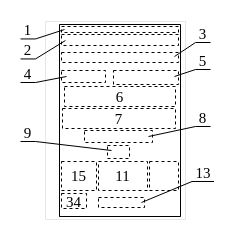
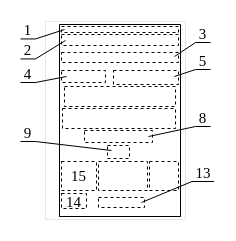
  <mxCell id="0" />
  <mxCell id="1" parent="0" />
  <mxCell id="2" value="" style="rounded=0;whiteSpace=wrap;html=1;fillColor=none;dashed=1;fontFamily=Verdana;fontSize=15;" parent="1" vertex="1"><mxGeometry x="61" y="26" width="117" height="6" as="geometry" /></mxCell>
  <mxCell id="3" value="" style="endArrow=none;html=1;strokeColor=#E6E6E6;fontSize=15;" parent="1" edge="1"><mxGeometry width="50" height="50" relative="1" as="geometry"><mxPoint x="45" y="219" as="sourcePoint" /><mxPoint x="45" y="21" as="targetPoint" /></mxGeometry></mxCell>
  <mxCell id="4" value="" style="endArrow=none;html=1;strokeColor=#E6E6E6;fontSize=15;" parent="1" edge="1"><mxGeometry width="50" height="50" relative="1" as="geometry"><mxPoint x="185" y="219" as="sourcePoint" /><mxPoint x="185" y="21" as="targetPoint" /></mxGeometry></mxCell>
  <mxCell id="5" value="" style="endArrow=none;html=1;strokeColor=#E6E6E6;fontSize=15;" parent="1" edge="1"><mxGeometry width="50" height="50" relative="1" as="geometry"><mxPoint x="185" y="21" as="sourcePoint" /><mxPoint x="45" y="21" as="targetPoint" /></mxGeometry></mxCell>
  <mxCell id="6" value="" style="endArrow=none;html=1;strokeColor=#E6E6E6;fontSize=15;" parent="1" edge="1"><mxGeometry width="50" height="50" relative="1" as="geometry"><mxPoint x="185" y="219" as="sourcePoint" /><mxPoint x="45" y="219" as="targetPoint" /></mxGeometry></mxCell>
  <mxCell id="7" value="" style="endArrow=none;html=1;fontSize=15;" parent="1" edge="1"><mxGeometry width="50" height="50" relative="1" as="geometry"><mxPoint x="59" y="216.223" as="sourcePoint" /><mxPoint x="59" y="24" as="targetPoint" /></mxGeometry></mxCell>
  <mxCell id="8" value="" style="endArrow=none;html=1;fontSize=15;" parent="1" edge="1"><mxGeometry width="50" height="50" relative="1" as="geometry"><mxPoint x="180" y="216.223" as="sourcePoint" /><mxPoint x="180" y="24" as="targetPoint" /></mxGeometry></mxCell>
  <mxCell id="9" value="" style="endArrow=none;html=1;fontSize=15;" parent="1" edge="1"><mxGeometry width="50" height="50" relative="1" as="geometry"><mxPoint x="180" y="24" as="sourcePoint" /><mxPoint x="59" y="24" as="targetPoint" /></mxGeometry></mxCell>
  <mxCell id="10" value="" style="endArrow=none;html=1;fontSize=15;" parent="1" edge="1"><mxGeometry width="50" height="50" relative="1" as="geometry"><mxPoint x="180" y="216" as="sourcePoint" /><mxPoint x="59" y="216" as="targetPoint" /></mxGeometry></mxCell>
  <mxCell id="11" value="" style="rounded=0;whiteSpace=wrap;html=1;fillColor=none;dashed=1;fontSize=15;" parent="1" vertex="1"><mxGeometry x="61" y="34" width="117" height="11" as="geometry" /></mxCell>
  <mxCell id="12" value="" style="rounded=0;whiteSpace=wrap;html=1;fillColor=none;dashed=1;fontSize=15;" parent="1" vertex="1"><mxGeometry x="61" y="52" width="117" height="10" as="geometry" /></mxCell>
  <mxCell id="13" value="" style="rounded=0;whiteSpace=wrap;html=1;fillColor=none;dashed=1;fontSize=15;" parent="1" vertex="1"><mxGeometry x="61" y="70" width="44" height="12" as="geometry" /></mxCell>
  <mxCell id="14" value="" style="rounded=0;whiteSpace=wrap;html=1;fillColor=none;dashed=1;fontSize=15;" parent="1" vertex="1"><mxGeometry x="64" y="86" width="111" height="20" as="geometry" /></mxCell>
  <mxCell id="15" value="" style="rounded=0;whiteSpace=wrap;html=1;fillColor=none;dashed=1;fontSize=15;" parent="1" vertex="1"><mxGeometry x="62" y="108" width="113" height="20" as="geometry" /></mxCell>
  <mxCell id="16" value="" style="rounded=0;whiteSpace=wrap;html=1;fillColor=none;dashed=1;fontSize=15;" parent="1" vertex="1"><mxGeometry x="84" y="130" width="68" height="12" as="geometry" /></mxCell>
  <mxCell id="17" value="" style="rounded=0;whiteSpace=wrap;html=1;fillColor=none;dashed=1;fontSize=15;" parent="1" vertex="1"><mxGeometry x="98" y="161" width="49" height="29" as="geometry" /></mxCell>
  <mxCell id="18" value="" style="rounded=0;whiteSpace=wrap;html=1;fillColor=none;dashed=1;fontSize=15;" parent="1" vertex="1"><mxGeometry x="61" y="161" width="35" height="29" as="geometry" /></mxCell>
  <mxCell id="19" value="" style="rounded=0;whiteSpace=wrap;html=1;fillColor=none;dashed=1;fontSize=15;" parent="1" vertex="1"><mxGeometry x="149" y="161" width="29" height="29" as="geometry" /></mxCell>
- <mxCell id="20" value="&lt;font face=&quot;Verdana&quot;&gt;34&lt;/font&gt;" style="rounded=0;whiteSpace=wrap;html=1;fillColor=none;dashed=1;fontSize=15;" parent="1" vertex="1"><mxGeometry x="61" y="193" width="25" height="15" as="geometry" /></mxCell>
+ <mxCell id="20" value="&lt;font face=&quot;Verdana&quot;&gt;14&lt;/font&gt;" style="rounded=0;whiteSpace=wrap;html=1;fillColor=none;dashed=1;fontSize=15;" parent="1" vertex="1"><mxGeometry x="61" y="193" width="25" height="15" as="geometry" /></mxCell>
  <mxCell id="21" value="1" style="text;html=1;strokeColor=none;fillColor=none;align=center;verticalAlign=middle;whiteSpace=wrap;rounded=0;fontFamily=Verdana;fontSize=15;" parent="1" vertex="1"><mxGeometry x="20" y="20.44" width="15" height="18" as="geometry" /></mxCell>
  <mxCell id="22" value="" style="endArrow=none;html=1;fontFamily=Verdana;fontSize=15;entryX=0;entryY=1;entryDx=0;entryDy=0;exitX=1;exitY=1;exitDx=0;exitDy=0;" parent="1" source="21" target="21" edge="1"><mxGeometry width="50" height="50" relative="1" as="geometry"><mxPoint x="-12" y="138.44" as="sourcePoint" /><mxPoint x="38" y="88.44" as="targetPoint" /></mxGeometry></mxCell>
  <mxCell id="23" value="" style="endArrow=none;html=1;fontFamily=Verdana;fontSize=15;entryX=1;entryY=1;entryDx=0;entryDy=0;exitX=0.026;exitY=0.5;exitDx=0;exitDy=0;exitPerimeter=0;" parent="1" source="2" target="21" edge="1"><mxGeometry width="50" height="50" relative="1" as="geometry"><mxPoint x="50" y="32" as="sourcePoint" /><mxPoint x="33" y="66" as="targetPoint" /></mxGeometry></mxCell>
  <mxCell id="24" value="2" style="text;html=1;strokeColor=none;fillColor=none;align=center;verticalAlign=middle;whiteSpace=wrap;rounded=0;fontFamily=Verdana;fontSize=15;" parent="1" vertex="1"><mxGeometry x="20" y="40.44" width="15" height="18" as="geometry" /></mxCell>
  <mxCell id="25" value="" style="endArrow=none;html=1;fontFamily=Verdana;fontSize=15;entryX=0;entryY=1;entryDx=0;entryDy=0;exitX=1;exitY=1;exitDx=0;exitDy=0;" parent="1" source="24" target="24" edge="1"><mxGeometry width="50" height="50" relative="1" as="geometry"><mxPoint x="-12" y="158.44" as="sourcePoint" /><mxPoint x="38" y="108.44" as="targetPoint" /></mxGeometry></mxCell>
  <mxCell id="26" value="" style="endArrow=none;html=1;fontFamily=Verdana;fontSize=15;entryX=1;entryY=1;entryDx=0;entryDy=0;exitX=0.034;exitY=0.545;exitDx=0;exitDy=0;exitPerimeter=0;" parent="1" source="11" target="24" edge="1"><mxGeometry width="50" height="50" relative="1" as="geometry"><mxPoint x="-9" y="75" as="sourcePoint" /><mxPoint x="33" y="86" as="targetPoint" /></mxGeometry></mxCell>
  <mxCell id="27" value="3" style="text;html=1;strokeColor=none;fillColor=none;align=center;verticalAlign=middle;whiteSpace=wrap;rounded=0;fontFamily=Verdana;fontSize=15;" parent="1" vertex="1"><mxGeometry x="195" y="24" width="15" height="18" as="geometry" /></mxCell>
  <mxCell id="28" value="" style="endArrow=none;html=1;fontFamily=Verdana;fontSize=15;entryX=0;entryY=1;entryDx=0;entryDy=0;exitX=1;exitY=1;exitDx=0;exitDy=0;" parent="1" source="27" target="27" edge="1"><mxGeometry width="50" height="50" relative="1" as="geometry"><mxPoint x="164" y="160" as="sourcePoint" /><mxPoint x="214" y="110" as="targetPoint" /></mxGeometry></mxCell>
  <mxCell id="29" value="" style="endArrow=none;html=1;fontFamily=Verdana;fontSize=15;entryX=0;entryY=1;entryDx=0;entryDy=0;exitX=0.966;exitY=0.4;exitDx=0;exitDy=0;exitPerimeter=0;" parent="1" source="12" target="27" edge="1"><mxGeometry width="50" height="50" relative="1" as="geometry"><mxPoint x="199" y="57" as="sourcePoint" /><mxPoint x="209" y="88" as="targetPoint" /></mxGeometry></mxCell>
  <mxCell id="30" value="4" style="text;html=1;strokeColor=none;fillColor=none;align=center;verticalAlign=middle;whiteSpace=wrap;rounded=0;fontFamily=Verdana;fontSize=15;" parent="1" vertex="1"><mxGeometry x="20" y="64" width="15" height="18" as="geometry" /></mxCell>
  <mxCell id="31" value="" style="endArrow=none;html=1;fontFamily=Verdana;fontSize=15;entryX=0;entryY=1;entryDx=0;entryDy=0;exitX=1;exitY=1;exitDx=0;exitDy=0;" parent="1" source="30" target="30" edge="1"><mxGeometry width="50" height="50" relative="1" as="geometry"><mxPoint x="-12" y="217" as="sourcePoint" /><mxPoint x="38" y="167" as="targetPoint" /></mxGeometry></mxCell>
  <mxCell id="32" value="" style="endArrow=none;html=1;fontFamily=Verdana;fontSize=15;entryX=1;entryY=1;entryDx=0;entryDy=0;exitX=0.114;exitY=0.5;exitDx=0;exitDy=0;exitPerimeter=0;" parent="1" target="30" edge="1" source="13"><mxGeometry width="50" height="50" relative="1" as="geometry"><mxPoint x="2" y="96" as="sourcePoint" /><mxPoint x="33" y="145" as="targetPoint" /></mxGeometry></mxCell>
  <mxCell id="33" value="9" style="text;html=1;strokeColor=none;fillColor=none;align=center;verticalAlign=middle;whiteSpace=wrap;rounded=0;fontFamily=Verdana;fontSize=15;" parent="1" vertex="1"><mxGeometry x="20" y="123" width="15" height="18" as="geometry" /></mxCell>
  <mxCell id="34" value="" style="endArrow=none;html=1;fontFamily=Verdana;fontSize=15;entryX=0;entryY=1;entryDx=0;entryDy=0;exitX=1;exitY=1;exitDx=0;exitDy=0;" parent="1" source="33" target="33" edge="1"><mxGeometry width="50" height="50" relative="1" as="geometry"><mxPoint x="-12" y="252" as="sourcePoint" /><mxPoint x="38" y="202" as="targetPoint" /></mxGeometry></mxCell>
  <mxCell id="35" value="" style="endArrow=none;html=1;fontFamily=Verdana;fontSize=15;entryX=1;entryY=1;entryDx=0;entryDy=0;exitX=0.182;exitY=0.385;exitDx=0;exitDy=0;exitPerimeter=0;" parent="1" source="40" target="33" edge="1"><mxGeometry width="50" height="50" relative="1" as="geometry"><mxPoint x="15" y="158" as="sourcePoint" /><mxPoint x="33" y="180" as="targetPoint" /></mxGeometry></mxCell>
  <mxCell id="36" value="13" style="text;html=1;strokeColor=none;fillColor=none;align=center;verticalAlign=middle;whiteSpace=wrap;rounded=0;fontFamily=Verdana;fontSize=15;" parent="1" vertex="1"><mxGeometry x="191.5" y="163" width="22" height="18" as="geometry" /></mxCell>
  <mxCell id="37" value="" style="endArrow=none;html=1;fontFamily=Verdana;fontSize=15;entryX=0;entryY=1;entryDx=0;entryDy=0;exitX=1;exitY=1;exitDx=0;exitDy=0;" parent="1" source="36" target="36" edge="1"><mxGeometry width="50" height="50" relative="1" as="geometry"><mxPoint x="189" y="292" as="sourcePoint" /><mxPoint x="239" y="242" as="targetPoint" /></mxGeometry></mxCell>
  <mxCell id="38" value="" style="endArrow=none;html=1;fontFamily=Verdana;fontSize=15;entryX=0;entryY=1;entryDx=0;entryDy=0;exitX=0.935;exitY=0.5;exitDx=0;exitDy=0;exitPerimeter=0;" parent="1" source="41" target="36" edge="1"><mxGeometry width="50" height="50" relative="1" as="geometry"><mxPoint x="250" y="219" as="sourcePoint" /><mxPoint x="234" as="targetPoint" y="220" /></mxGeometry></mxCell>
  <mxCell id="39" value="" style="rounded=0;whiteSpace=wrap;html=1;fillColor=none;dashed=1;fontSize=15;" vertex="1" parent="1"><mxGeometry x="113" y="70" width="65" height="14" as="geometry" /></mxCell>
  <mxCell id="40" value="" style="rounded=0;whiteSpace=wrap;html=1;fillColor=none;dashed=1;fontSize=15;" vertex="1" parent="1"><mxGeometry x="107" y="145" width="22" height="13" as="geometry" /></mxCell>
  <mxCell id="41" value="" style="rounded=0;whiteSpace=wrap;html=1;fillColor=none;dashed=1;fontSize=15;" vertex="1" parent="1"><mxGeometry x="98" y="197" width="46" height="10" as="geometry" /></mxCell>
  <mxCell id="42" value="5" style="text;html=1;strokeColor=none;fillColor=none;align=center;verticalAlign=middle;whiteSpace=wrap;rounded=0;fontFamily=Verdana;fontSize=15;" vertex="1" parent="1"><mxGeometry x="195" y="51" width="15" height="18" as="geometry" /></mxCell>
  <mxCell id="43" value="" style="endArrow=none;html=1;fontFamily=Verdana;fontSize=15;entryX=0;entryY=1;entryDx=0;entryDy=0;exitX=1;exitY=1;exitDx=0;exitDy=0;" edge="1" parent="1" source="42" target="42"><mxGeometry width="50" height="50" relative="1" as="geometry"><mxPoint x="177" y="210" as="sourcePoint" /><mxPoint x="227" y="160" as="targetPoint" /></mxGeometry></mxCell>
  <mxCell id="44" value="" style="endArrow=none;html=1;fontFamily=Verdana;fontSize=15;entryX=0;entryY=1;entryDx=0;entryDy=0;exitX=0.938;exitY=0.429;exitDx=0;exitDy=0;exitPerimeter=0;" edge="1" parent="1" target="42" source="39"><mxGeometry width="50" height="50" relative="1" as="geometry"><mxPoint x="191" y="89" as="sourcePoint" /><mxPoint x="222" y="138" as="targetPoint" /></mxGeometry></mxCell>
- <mxCell id="45" value="6" style="text;html=1;strokeColor=none;fillColor=none;align=center;verticalAlign=middle;whiteSpace=wrap;rounded=0;fontFamily=Verdana;fontSize=15;" vertex="1" parent="1"><mxGeometry x="65" y="87" width="109" height="18" as="geometry" /></mxCell>
- <mxCell id="46" value="7" style="text;html=1;strokeColor=none;fillColor=none;align=center;verticalAlign=middle;whiteSpace=wrap;rounded=0;fontFamily=Verdana;fontSize=15;" vertex="1" parent="1"><mxGeometry x="63" y="109" width="111" height="18" as="geometry" /></mxCell>
  <mxCell id="47" value="8" style="text;html=1;strokeColor=none;fillColor=none;align=center;verticalAlign=middle;whiteSpace=wrap;rounded=0;fontFamily=Verdana;fontSize=15;" vertex="1" parent="1"><mxGeometry x="195" y="108" width="15" height="18" as="geometry" /></mxCell>
  <mxCell id="48" value="" style="endArrow=none;html=1;fontFamily=Verdana;fontSize=15;entryX=0;entryY=1;entryDx=0;entryDy=0;exitX=1;exitY=1;exitDx=0;exitDy=0;" edge="1" parent="1" source="47" target="47"><mxGeometry width="50" height="50" relative="1" as="geometry"><mxPoint x="163" y="242" as="sourcePoint" /><mxPoint x="213" y="192" as="targetPoint" /></mxGeometry></mxCell>
  <mxCell id="49" value="" style="endArrow=none;html=1;fontFamily=Verdana;fontSize=15;entryX=0;entryY=1;entryDx=0;entryDy=0;exitX=0.941;exitY=0.5;exitDx=0;exitDy=0;exitPerimeter=0;" edge="1" parent="1" target="47" source="16"><mxGeometry width="50" height="50" relative="1" as="geometry"><mxPoint x="198" y="141" as="sourcePoint" /><mxPoint x="216" y="163" as="targetPoint" /></mxGeometry></mxCell>
  <mxCell id="50" value="&lt;p style=&quot;line-height: 100%&quot;&gt;15&lt;/p&gt;" style="text;html=1;strokeColor=none;fillColor=none;align=center;verticalAlign=middle;whiteSpace=wrap;rounded=0;fontFamily=Verdana;fontSize=15;" vertex="1" parent="1"><mxGeometry x="62" y="162" width="33" height="27" as="geometry" /></mxCell>
- <mxCell id="51" value="&lt;p style=&quot;line-height: 100%&quot;&gt;11&lt;/p&gt;" style="text;html=1;strokeColor=none;fillColor=none;align=center;verticalAlign=middle;whiteSpace=wrap;rounded=0;fontFamily=Verdana;fontSize=15;" vertex="1" parent="1"><mxGeometry x="99" y="162" width="47" height="27" as="geometry" /></mxCell>
